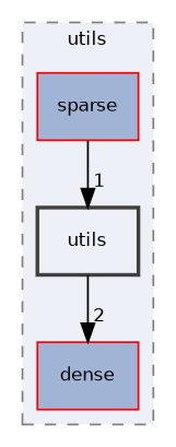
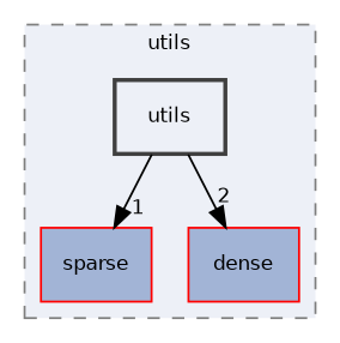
  digraph {
    compound=true
    node [color=red fillcolor="#a2b4d6" fontname=Helvetica fontsize=10 shape=box style="filled,"]
    edge [fontname=Helvetica fontsize=10 labeldistance=1.5 labelfontname=Helvetica labelfontsize=10]
    n1 [label=sparse]
    n2 [label=dense]
    n3 [color=grey25 fillcolor="#edf0f7" label=utils style="filled,bold,"]
    subgraph cluster_1 {
      bgcolor="#edf0f7"
      fontname=Helvetica
      fontsize=10
      label=utils
      pencolor=grey50
      style="filled,dashed,"
      n1
      n2
      n3
    }
-   n1 -> n3 [headlabel=1]
+   n3 -> n1 [headlabel=1]
    n3 -> n2 [headlabel=2]
  }
